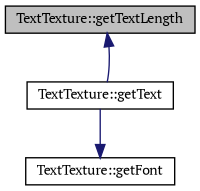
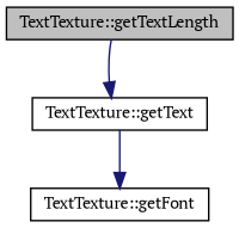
  digraph {
    fontname="PT Serif"
    rankdir=TB
    node [color=black fillcolor=white fontname="PT Serif" fontsize=10 shape=record style=filled]
    edge [color=midnightblue fontname="PT Serif" fontsize=10 labelfontname=Helvetica labelfontsize=10 style=solid]
    n1 [fillcolor=grey75 fontcolor=black height=0.2 label="TextTexture::getTextLength" width=0.4]
    n2 [height=0.2 label="TextTexture::getText" width=0.4]
    n3 [height=0.2 label="TextTexture::getFont" width=0.4]
-   n2 -> n1
+   n1 -> n2
    n2 -> n3
  }
